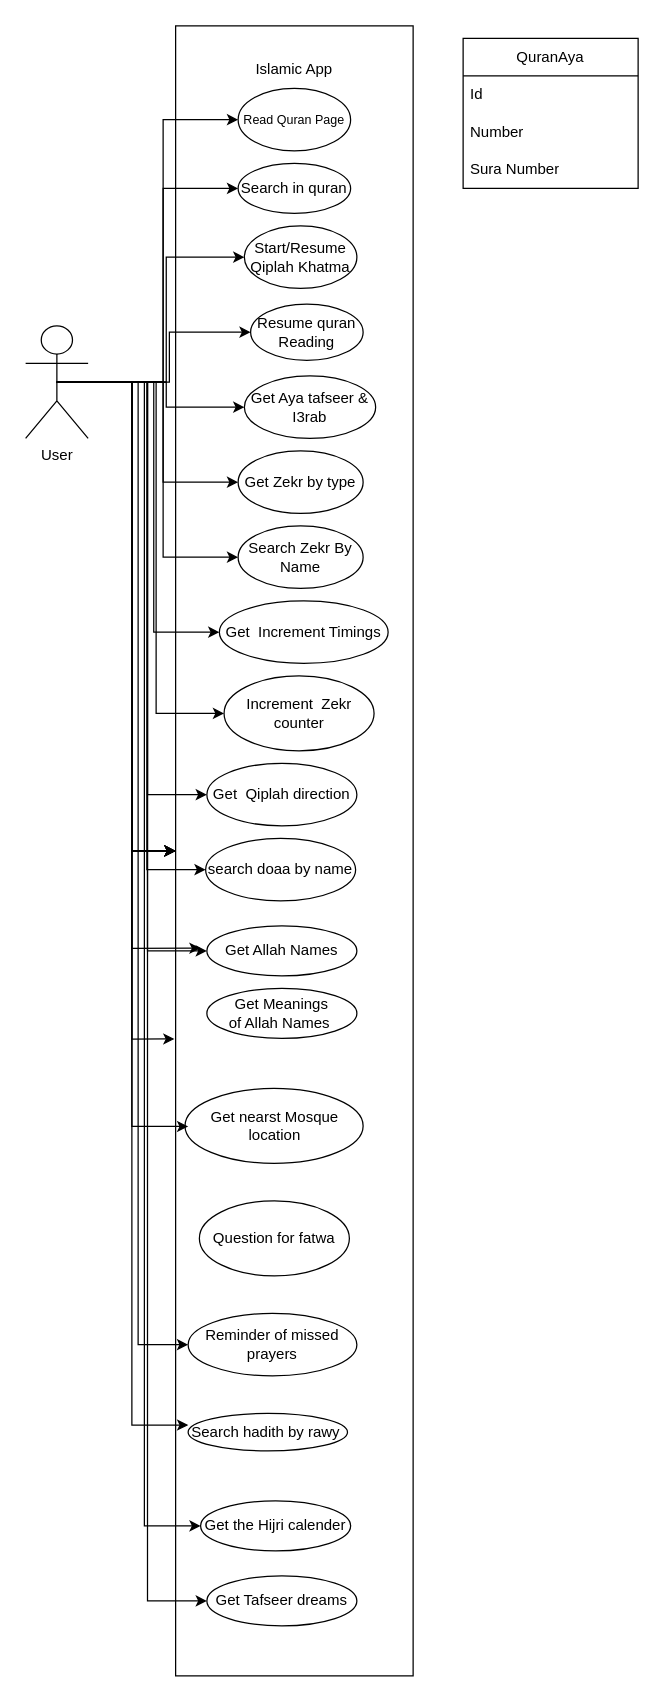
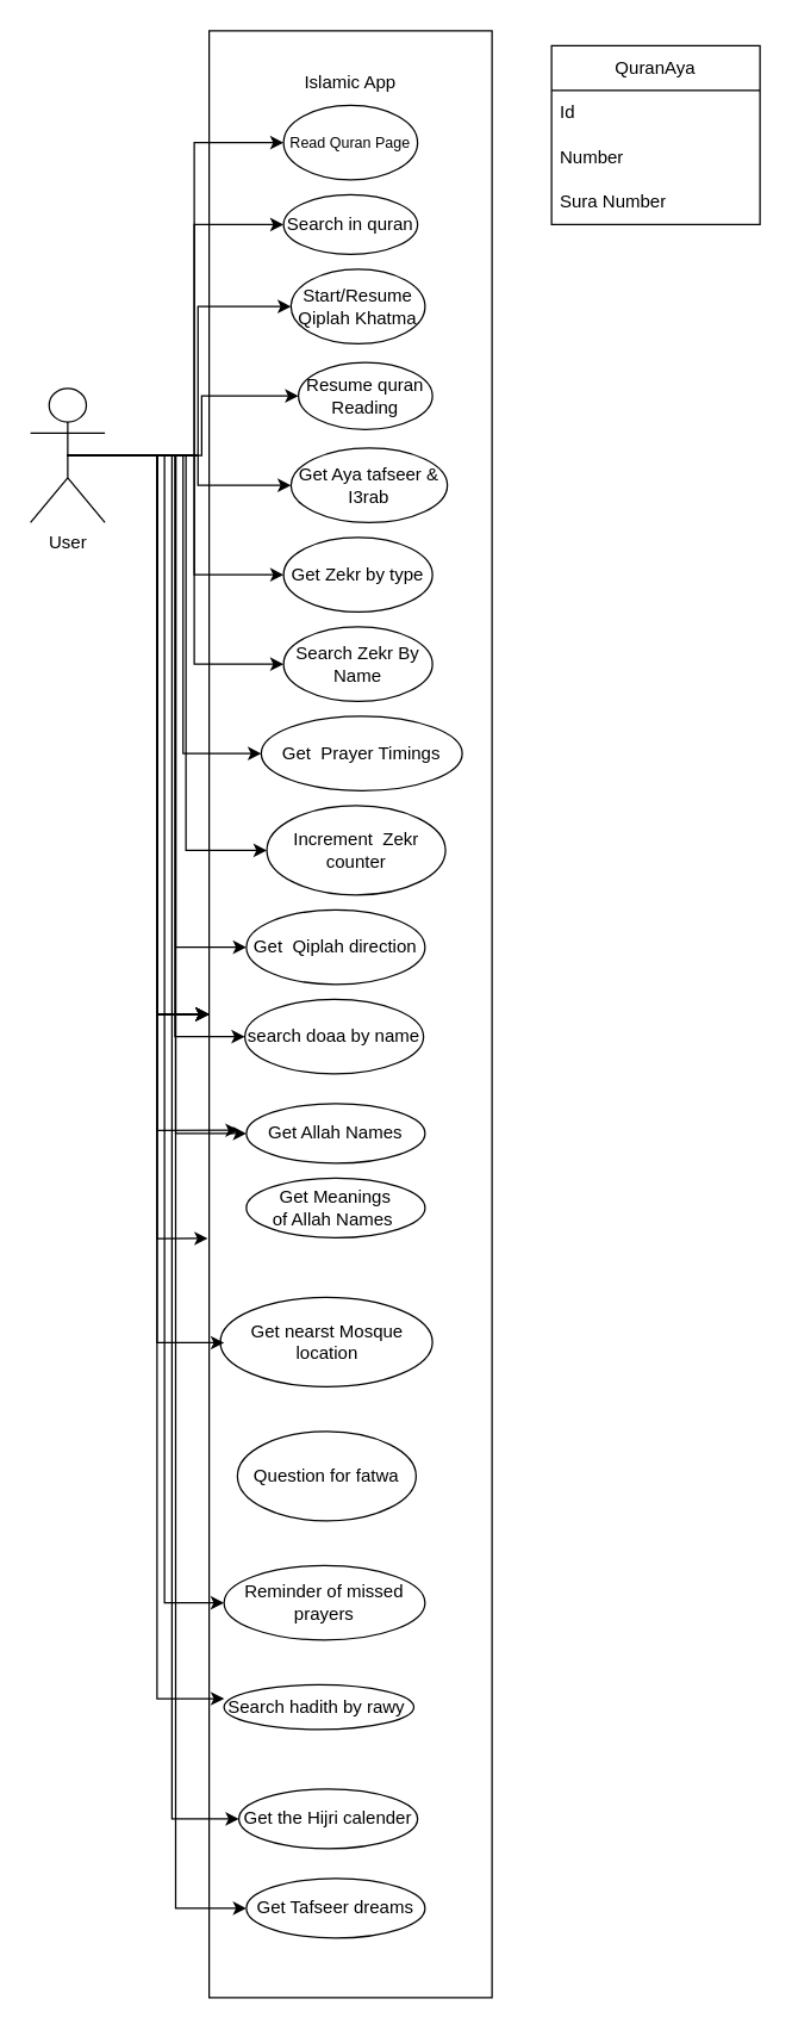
  <mxCell id="0" />
  <mxCell id="1" parent="0" />
  <mxCell id="2" value="" style="rounded=0;whiteSpace=wrap;html=1;" parent="1" vertex="1"><mxGeometry x="140" y="20" width="190" height="1320" as="geometry" /></mxCell>
  <mxCell id="3" style="edgeStyle=orthogonalEdgeStyle;rounded=0;orthogonalLoop=1;jettySize=auto;html=1;exitX=0.5;exitY=0.5;exitDx=0;exitDy=0;exitPerimeter=0;entryX=0;entryY=0.5;entryDx=0;entryDy=0;" parent="1" source="24" target="31" edge="1"><mxGeometry relative="1" as="geometry" /></mxCell>
  <mxCell id="4" style="edgeStyle=orthogonalEdgeStyle;rounded=0;orthogonalLoop=1;jettySize=auto;html=1;exitX=0.5;exitY=0.5;exitDx=0;exitDy=0;exitPerimeter=0;entryX=0;entryY=0.5;entryDx=0;entryDy=0;" edge="1" parent="1" source="24" target="28"><mxGeometry relative="1" as="geometry" /></mxCell>
  <mxCell id="5" style="edgeStyle=orthogonalEdgeStyle;rounded=0;orthogonalLoop=1;jettySize=auto;html=1;exitX=0.5;exitY=0.5;exitDx=0;exitDy=0;exitPerimeter=0;entryX=0;entryY=0.5;entryDx=0;entryDy=0;" edge="1" parent="1" source="24" target="29"><mxGeometry relative="1" as="geometry" /></mxCell>
  <mxCell id="6" style="edgeStyle=orthogonalEdgeStyle;rounded=0;orthogonalLoop=1;jettySize=auto;html=1;exitX=0.5;exitY=0.5;exitDx=0;exitDy=0;exitPerimeter=0;entryX=0;entryY=0.5;entryDx=0;entryDy=0;" edge="1" parent="1" source="24" target="30"><mxGeometry relative="1" as="geometry" /></mxCell>
  <mxCell id="7" style="edgeStyle=orthogonalEdgeStyle;rounded=0;orthogonalLoop=1;jettySize=auto;html=1;exitX=0.5;exitY=0.5;exitDx=0;exitDy=0;exitPerimeter=0;entryX=0;entryY=0.5;entryDx=0;entryDy=0;" edge="1" parent="1" source="24" target="39"><mxGeometry relative="1" as="geometry" /></mxCell>
  <mxCell id="8" style="edgeStyle=orthogonalEdgeStyle;rounded=0;orthogonalLoop=1;jettySize=auto;html=1;exitX=0.5;exitY=0.5;exitDx=0;exitDy=0;exitPerimeter=0;entryX=0;entryY=0.5;entryDx=0;entryDy=0;" edge="1" parent="1" source="24" target="45"><mxGeometry relative="1" as="geometry" /></mxCell>
  <mxCell id="9" style="edgeStyle=orthogonalEdgeStyle;rounded=0;orthogonalLoop=1;jettySize=auto;html=1;exitX=0.5;exitY=0.5;exitDx=0;exitDy=0;exitPerimeter=0;entryX=0;entryY=0.5;entryDx=0;entryDy=0;" edge="1" parent="1" source="24" target="46"><mxGeometry relative="1" as="geometry" /></mxCell>
  <mxCell id="10" style="edgeStyle=orthogonalEdgeStyle;rounded=0;orthogonalLoop=1;jettySize=auto;html=1;exitX=0.5;exitY=0.5;exitDx=0;exitDy=0;exitPerimeter=0;entryX=0;entryY=0.5;entryDx=0;entryDy=0;" edge="1" parent="1" source="24" target="47"><mxGeometry relative="1" as="geometry" /></mxCell>
  <mxCell id="11" style="edgeStyle=orthogonalEdgeStyle;rounded=0;orthogonalLoop=1;jettySize=auto;html=1;exitX=0.5;exitY=0.5;exitDx=0;exitDy=0;exitPerimeter=0;entryX=0;entryY=0.5;entryDx=0;entryDy=0;" edge="1" parent="1" source="24" target="43"><mxGeometry relative="1" as="geometry" /></mxCell>
  <mxCell id="12" style="edgeStyle=orthogonalEdgeStyle;rounded=0;orthogonalLoop=1;jettySize=auto;html=1;exitX=0.5;exitY=0.5;exitDx=0;exitDy=0;exitPerimeter=0;entryX=0;entryY=0.5;entryDx=0;entryDy=0;" edge="1" parent="1" source="24" target="36"><mxGeometry relative="1" as="geometry" /></mxCell>
  <mxCell id="13" style="edgeStyle=orthogonalEdgeStyle;rounded=0;orthogonalLoop=1;jettySize=auto;html=1;exitX=0.5;exitY=0.5;exitDx=0;exitDy=0;exitPerimeter=0;entryX=0;entryY=0.5;entryDx=0;entryDy=0;" edge="1" parent="1" source="24" target="27"><mxGeometry relative="1" as="geometry" /></mxCell>
  <mxCell id="14" style="edgeStyle=orthogonalEdgeStyle;rounded=0;orthogonalLoop=1;jettySize=auto;html=1;exitX=0.5;exitY=0.5;exitDx=0;exitDy=0;exitPerimeter=0;entryX=0;entryY=0.5;entryDx=0;entryDy=0;" edge="1" parent="1" source="24" target="26"><mxGeometry relative="1" as="geometry" /></mxCell>
  <mxCell id="15" style="edgeStyle=orthogonalEdgeStyle;rounded=0;orthogonalLoop=1;jettySize=auto;html=1;exitX=0.5;exitY=0.5;exitDx=0;exitDy=0;exitPerimeter=0;" edge="1" parent="1" source="24" target="2"><mxGeometry relative="1" as="geometry" /></mxCell>
  <mxCell id="16" style="edgeStyle=orthogonalEdgeStyle;rounded=0;orthogonalLoop=1;jettySize=auto;html=1;exitX=0.5;exitY=0.5;exitDx=0;exitDy=0;exitPerimeter=0;" edge="1" parent="1" source="24" target="2"><mxGeometry relative="1" as="geometry" /></mxCell>
  <mxCell id="17" style="edgeStyle=orthogonalEdgeStyle;rounded=0;orthogonalLoop=1;jettySize=auto;html=1;exitX=0.5;exitY=0.5;exitDx=0;exitDy=0;exitPerimeter=0;entryX=0;entryY=0.5;entryDx=0;entryDy=0;" edge="1" parent="1" source="24" target="42"><mxGeometry relative="1" as="geometry" /></mxCell>
  <mxCell id="18" style="edgeStyle=orthogonalEdgeStyle;rounded=0;orthogonalLoop=1;jettySize=auto;html=1;exitX=0.5;exitY=0.5;exitDx=0;exitDy=0;exitPerimeter=0;" edge="1" parent="1" source="24" target="2"><mxGeometry relative="1" as="geometry" /></mxCell>
  <mxCell id="19" style="edgeStyle=orthogonalEdgeStyle;rounded=0;orthogonalLoop=1;jettySize=auto;html=1;exitX=0.5;exitY=0.5;exitDx=0;exitDy=0;exitPerimeter=0;" edge="1" parent="1" source="24" target="2"><mxGeometry relative="1" as="geometry" /></mxCell>
  <mxCell id="20" style="edgeStyle=orthogonalEdgeStyle;rounded=0;orthogonalLoop=1;jettySize=auto;html=1;exitX=0.5;exitY=0.5;exitDx=0;exitDy=0;exitPerimeter=0;" edge="1" parent="1" source="24" target="2"><mxGeometry relative="1" as="geometry" /></mxCell>
  <mxCell id="21" style="edgeStyle=orthogonalEdgeStyle;rounded=0;orthogonalLoop=1;jettySize=auto;html=1;exitX=0.5;exitY=0.5;exitDx=0;exitDy=0;exitPerimeter=0;entryX=0;entryY=0.5;entryDx=0;entryDy=0;" edge="1" parent="1" source="24" target="38"><mxGeometry relative="1" as="geometry" /></mxCell>
  <mxCell id="22" style="edgeStyle=orthogonalEdgeStyle;rounded=0;orthogonalLoop=1;jettySize=auto;html=1;exitX=0.5;exitY=0.5;exitDx=0;exitDy=0;exitPerimeter=0;" edge="1" parent="1" source="24" target="2"><mxGeometry relative="1" as="geometry" /></mxCell>
  <mxCell id="23" style="edgeStyle=orthogonalEdgeStyle;rounded=0;orthogonalLoop=1;jettySize=auto;html=1;exitX=0.5;exitY=0.5;exitDx=0;exitDy=0;exitPerimeter=0;entryX=0;entryY=0.5;entryDx=0;entryDy=0;" edge="1" parent="1" source="24" target="40"><mxGeometry relative="1" as="geometry" /></mxCell>
  <mxCell id="24" value="User" style="shape=umlActor;verticalLabelPosition=bottom;verticalAlign=top;html=1;outlineConnect=0;" parent="1" vertex="1"><mxGeometry x="20" y="260" width="50" height="90" as="geometry" /></mxCell>
  <mxCell id="25" value="Islamic App" style="text;html=1;strokeColor=none;fillColor=none;align=center;verticalAlign=middle;whiteSpace=wrap;rounded=0;" parent="1" vertex="1"><mxGeometry x="190" y="40" width="90" height="30" as="geometry" /></mxCell>
  <mxCell id="26" value="&lt;font style=&quot;font-size: 10px;&quot;&gt;Read Quran Page&lt;/font&gt;" style="ellipse;whiteSpace=wrap;html=1;" parent="1" vertex="1"><mxGeometry x="190" y="70" width="90" height="50" as="geometry" /></mxCell>
  <mxCell id="27" value="Search in quran" style="ellipse;whiteSpace=wrap;html=1;" parent="1" vertex="1"><mxGeometry x="190" y="130" width="90" height="40" as="geometry" /></mxCell>
  <mxCell id="28" value="Get Aya tafseer &amp;amp; I3rab" style="ellipse;whiteSpace=wrap;html=1;" parent="1" vertex="1"><mxGeometry x="195" y="300" width="105" height="50" as="geometry" /></mxCell>
  <mxCell id="29" value="Get Zekr by type" style="ellipse;whiteSpace=wrap;html=1;" parent="1" vertex="1"><mxGeometry x="190" y="360" width="100" height="50" as="geometry" /></mxCell>
  <mxCell id="30" value="Search Zekr By Name" style="ellipse;whiteSpace=wrap;html=1;" parent="1" vertex="1"><mxGeometry x="190" y="420" width="100" height="50" as="geometry" /></mxCell>
  <mxCell id="31" value="Resume quran Reading" style="ellipse;whiteSpace=wrap;html=1;" parent="1" vertex="1"><mxGeometry x="200" y="242.5" width="90" height="45" as="geometry" /></mxCell>
  <mxCell id="32" value="QuranAya" style="swimlane;fontStyle=0;childLayout=stackLayout;horizontal=1;startSize=30;horizontalStack=0;resizeParent=1;resizeParentMax=0;resizeLast=0;collapsible=1;marginBottom=0;whiteSpace=wrap;html=1;" parent="1" vertex="1"><mxGeometry x="370" y="30" width="140" height="120" as="geometry" /></mxCell>
  <mxCell id="33" value="Id" style="text;strokeColor=none;fillColor=none;align=left;verticalAlign=middle;spacingLeft=4;spacingRight=4;overflow=hidden;points=[[0,0.5],[1,0.5]];portConstraint=eastwest;rotatable=0;whiteSpace=wrap;html=1;" parent="32" vertex="1"><mxGeometry y="30" width="140" height="30" as="geometry" /></mxCell>
  <mxCell id="34" value="Number" style="text;strokeColor=none;fillColor=none;align=left;verticalAlign=middle;spacingLeft=4;spacingRight=4;overflow=hidden;points=[[0,0.5],[1,0.5]];portConstraint=eastwest;rotatable=0;whiteSpace=wrap;html=1;" parent="32" vertex="1"><mxGeometry y="60" width="140" height="30" as="geometry" /></mxCell>
  <mxCell id="35" value="Sura Number" style="text;strokeColor=none;fillColor=none;align=left;verticalAlign=middle;spacingLeft=4;spacingRight=4;overflow=hidden;points=[[0,0.5],[1,0.5]];portConstraint=eastwest;rotatable=0;whiteSpace=wrap;html=1;" parent="32" vertex="1"><mxGeometry y="90" width="140" height="30" as="geometry" /></mxCell>
  <mxCell id="36" value="Start/Resume Qiplah Khatma" style="ellipse;whiteSpace=wrap;html=1;" parent="1" vertex="1"><mxGeometry x="195" y="180" width="90" height="50" as="geometry" /></mxCell>
  <mxCell id="37" value="Get nearst Mosque location" style="ellipse;whiteSpace=wrap;html=1;" parent="1" vertex="1"><mxGeometry x="147.5" y="870" width="142.5" height="60" as="geometry" /></mxCell>
  <mxCell id="38" value="Get the Hijri calender" style="ellipse;whiteSpace=wrap;html=1;" parent="1" vertex="1"><mxGeometry x="160" y="1200" width="120" height="40" as="geometry" /></mxCell>
- <mxCell id="39" value="Get&amp;nbsp; Increment Timings" style="ellipse;whiteSpace=wrap;html=1;" parent="1" vertex="1"><mxGeometry x="175" y="480" width="135" height="50" as="geometry" /></mxCell>
+ <mxCell id="39" value="Get&amp;nbsp; Prayer Timings" style="ellipse;whiteSpace=wrap;html=1;" parent="1" vertex="1"><mxGeometry x="175" y="480" width="135" height="50" as="geometry" /></mxCell>
  <mxCell id="40" value="Get Tafseer dreams" style="ellipse;whiteSpace=wrap;html=1;" parent="1" vertex="1"><mxGeometry x="165" y="1260" width="120" height="40" as="geometry" /></mxCell>
  <mxCell id="41" value="Search hadith by rawy&amp;nbsp;" style="ellipse;whiteSpace=wrap;html=1;" parent="1" vertex="1"><mxGeometry x="150" y="1130" width="127.5" height="30" as="geometry" /></mxCell>
  <mxCell id="42" value="Reminder of missed prayers" style="ellipse;whiteSpace=wrap;html=1;" parent="1" vertex="1"><mxGeometry x="150" y="1050" width="135" height="50" as="geometry" /></mxCell>
  <mxCell id="43" value="Get Allah Names" style="ellipse;whiteSpace=wrap;html=1;" parent="1" vertex="1"><mxGeometry x="165" y="740" width="120" height="40" as="geometry" /></mxCell>
  <mxCell id="44" value="Get Meanings&lt;br&gt;of Allah Names&amp;nbsp;" style="ellipse;whiteSpace=wrap;html=1;" parent="1" vertex="1"><mxGeometry x="165" y="790" width="120" height="40" as="geometry" /></mxCell>
  <mxCell id="45" value="Increment&amp;nbsp; Zekr counter" style="ellipse;whiteSpace=wrap;html=1;" vertex="1" parent="1"><mxGeometry x="178.75" y="540" width="120" height="60" as="geometry" /></mxCell>
  <mxCell id="46" value="Get&amp;nbsp; Qiplah direction" style="ellipse;whiteSpace=wrap;html=1;" vertex="1" parent="1"><mxGeometry x="165" y="610" width="120" height="50" as="geometry" /></mxCell>
  <mxCell id="47" value="search doaa by name" style="ellipse;whiteSpace=wrap;html=1;" vertex="1" parent="1"><mxGeometry x="164" y="670" width="120" height="50" as="geometry" /></mxCell>
  <mxCell id="48" value="Question for fatwa" style="ellipse;whiteSpace=wrap;html=1;" vertex="1" parent="1"><mxGeometry x="159" y="960" width="120" height="60" as="geometry" /></mxCell>
  <mxCell id="49" style="edgeStyle=orthogonalEdgeStyle;rounded=0;orthogonalLoop=1;jettySize=auto;html=1;exitX=0.5;exitY=0.5;exitDx=0;exitDy=0;exitPerimeter=0;entryX=0.105;entryY=0.559;entryDx=0;entryDy=0;entryPerimeter=0;" edge="1" parent="1" source="24" target="2"><mxGeometry relative="1" as="geometry" /></mxCell>
  <mxCell id="50" style="edgeStyle=orthogonalEdgeStyle;rounded=0;orthogonalLoop=1;jettySize=auto;html=1;exitX=0.5;exitY=0.5;exitDx=0;exitDy=0;exitPerimeter=0;entryX=-0.005;entryY=0.614;entryDx=0;entryDy=0;entryPerimeter=0;" edge="1" parent="1" source="24" target="2"><mxGeometry relative="1" as="geometry" /></mxCell>
  <mxCell id="51" style="edgeStyle=orthogonalEdgeStyle;rounded=0;orthogonalLoop=1;jettySize=auto;html=1;exitX=0.5;exitY=1;exitDx=0;exitDy=0;" edge="1" parent="1" source="2" target="2"><mxGeometry relative="1" as="geometry" /></mxCell>
  <mxCell id="52" style="edgeStyle=orthogonalEdgeStyle;rounded=0;orthogonalLoop=1;jettySize=auto;html=1;exitX=0.5;exitY=1;exitDx=0;exitDy=0;" edge="1" parent="1" source="2" target="2"><mxGeometry relative="1" as="geometry" /></mxCell>
  <mxCell id="53" style="edgeStyle=orthogonalEdgeStyle;rounded=0;orthogonalLoop=1;jettySize=auto;html=1;exitX=0.5;exitY=1;exitDx=0;exitDy=0;" edge="1" parent="1" source="2" target="2"><mxGeometry relative="1" as="geometry" /></mxCell>
  <mxCell id="54" style="edgeStyle=orthogonalEdgeStyle;rounded=0;orthogonalLoop=1;jettySize=auto;html=1;exitX=0.5;exitY=0.5;exitDx=0;exitDy=0;exitPerimeter=0;entryX=0.053;entryY=0.667;entryDx=0;entryDy=0;entryPerimeter=0;" edge="1" parent="1" source="24" target="2"><mxGeometry relative="1" as="geometry" /></mxCell>
  <mxCell id="55" style="edgeStyle=orthogonalEdgeStyle;rounded=0;orthogonalLoop=1;jettySize=auto;html=1;exitX=0.5;exitY=0.5;exitDx=0;exitDy=0;exitPerimeter=0;entryX=0.053;entryY=0.848;entryDx=0;entryDy=0;entryPerimeter=0;" edge="1" parent="1" source="24" target="2"><mxGeometry relative="1" as="geometry"><Array as="points"><mxPoint x="105" y="305" /><mxPoint x="105" y="1139" /></Array></mxGeometry></mxCell>
